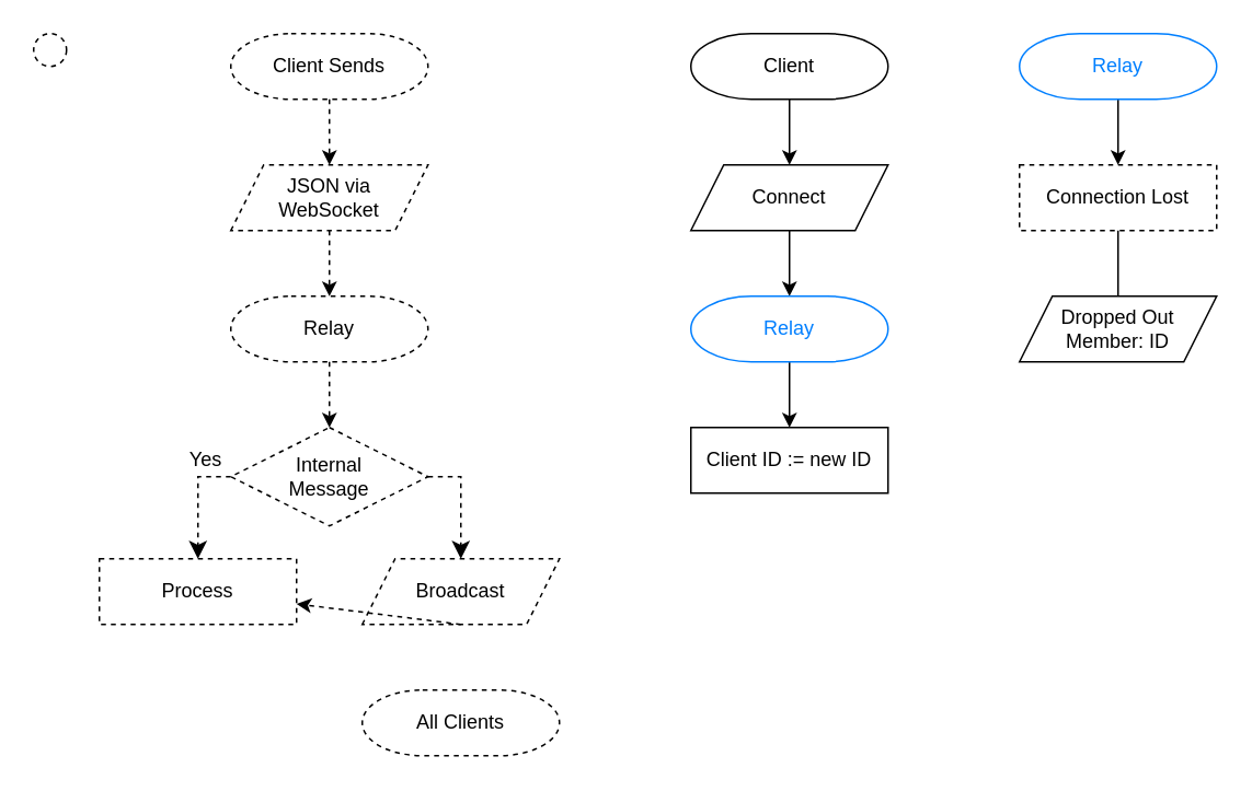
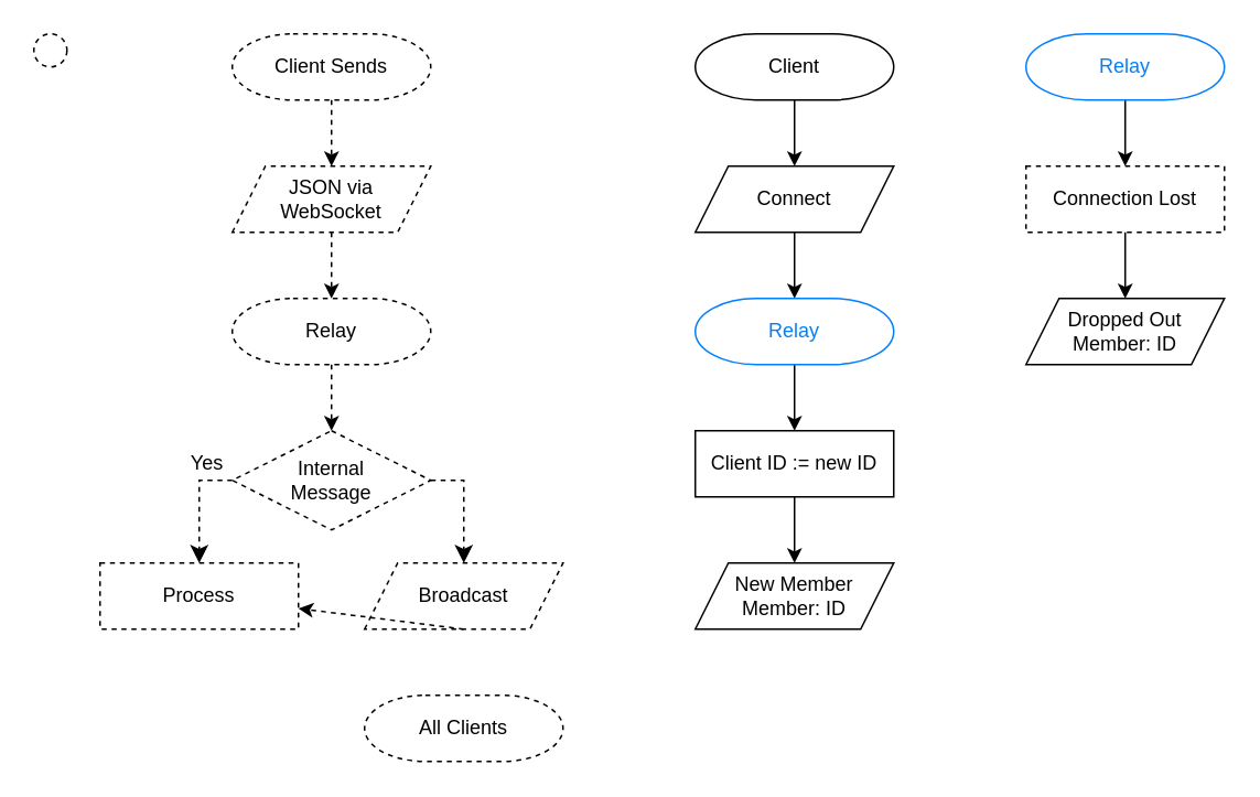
  <mxCell id="0" />
  <mxCell id="1" parent="0" />
  <mxCell id="2" style="edgeStyle=none;html=1;exitX=0.5;exitY=1;exitDx=0;exitDy=0;exitPerimeter=0;entryX=0.5;entryY=0;entryDx=0;entryDy=0;" edge="1" parent="1" source="3" target="13"><mxGeometry relative="1" as="geometry"><mxPoint x="480" y="100" as="targetPoint" /></mxGeometry></mxCell>
  <mxCell id="3" value="Client" style="strokeWidth=1;html=1;shape=mxgraph.flowchart.terminator;whiteSpace=wrap;fillColor=none;" vertex="1" parent="1"><mxGeometry x="420" y="20" width="120" height="40" as="geometry" /></mxCell>
  <mxCell id="4" value="Dropped Out&lt;br&gt;Member: ID" style="shape=parallelogram;perimeter=parallelogramPerimeter;whiteSpace=wrap;html=1;fixedSize=1;fillColor=none;" vertex="1" parent="1"><mxGeometry x="620" y="180" width="120" height="40" as="geometry" /></mxCell>
  <mxCell id="5" style="edgeStyle=none;html=1;exitX=0.5;exitY=1;exitDx=0;exitDy=0;exitPerimeter=0;entryX=0.5;entryY=0;entryDx=0;entryDy=0;" edge="1" parent="1" source="6" target="7"><mxGeometry relative="1" as="geometry" /></mxCell>
  <mxCell id="6" value="Relay" style="strokeWidth=1;html=1;shape=mxgraph.flowchart.terminator;whiteSpace=wrap;fillColor=none;strokeColor=#007FFF;fontColor=#007FFF;" vertex="1" parent="1"><mxGeometry x="620" y="20" width="120" height="40" as="geometry" /></mxCell>
  <mxCell id="7" value="Connection Lost" style="rounded=0;whiteSpace=wrap;html=1;strokeWidth=1;fillColor=none;dashed=1;" vertex="1" parent="1"><mxGeometry x="620" y="100" width="120" height="40" as="geometry" /></mxCell>
  <mxCell id="8" style="edgeStyle=none;html=1;exitX=0.5;exitY=1;exitDx=0;exitDy=0;entryX=0.5;entryY=0;entryDx=0;entryDy=0;entryPerimeter=0;" edge="1" parent="1" source="13" target="11"><mxGeometry relative="1" as="geometry"><mxPoint x="480" y="140" as="sourcePoint" /><mxPoint x="480" y="180" as="targetPoint" /></mxGeometry></mxCell>
+ <mxCell id="9" value="New Member&lt;br&gt;Member: ID" style="shape=parallelogram;perimeter=parallelogramPerimeter;whiteSpace=wrap;html=1;fixedSize=1;fillColor=none;" vertex="1" parent="1"><mxGeometry x="420" y="340" width="120" height="40" as="geometry" /></mxCell>
  <mxCell id="10" style="edgeStyle=none;html=1;exitX=0.5;exitY=1;exitDx=0;exitDy=0;exitPerimeter=0;entryX=0.5;entryY=0;entryDx=0;entryDy=0;" edge="1" parent="1" source="11" target="12"><mxGeometry relative="1" as="geometry" /></mxCell>
  <mxCell id="11" value="Relay" style="strokeWidth=1;html=1;shape=mxgraph.flowchart.terminator;whiteSpace=wrap;fillColor=none;fontColor=#007FFF;strokeColor=#007FFF;" vertex="1" parent="1"><mxGeometry x="420" y="180" width="120" height="40" as="geometry" /></mxCell>
  <mxCell id="12" value="Client ID := new ID" style="rounded=0;whiteSpace=wrap;html=1;strokeWidth=1;fillColor=none;" vertex="1" parent="1"><mxGeometry x="420" y="260" width="120" height="40" as="geometry" /></mxCell>
  <mxCell id="13" value="Connect" style="shape=parallelogram;perimeter=parallelogramPerimeter;whiteSpace=wrap;html=1;fixedSize=1;fillColor=none;" vertex="1" parent="1"><mxGeometry x="420" y="100" width="120" height="40" as="geometry" /></mxCell>
- <mxCell id="15" style="edgeStyle=none;html=1;exitX=0.5;exitY=1;exitDx=0;exitDy=0;entryX=0.5;entryY=0;entryDx=0;entryDy=0;fontColor=#007FFF;endArrow=none;" edge="1" parent="1" source="7" target="4"><mxGeometry relative="1" as="geometry"><mxPoint x="680" y="220" as="sourcePoint" /></mxGeometry></mxCell>
+ <mxCell id="14" style="edgeStyle=none;html=1;exitX=0.5;exitY=1;exitDx=0;exitDy=0;entryX=0.5;entryY=0;entryDx=0;entryDy=0;fontColor=#007FFF;" edge="1" parent="1" source="12" target="9"><mxGeometry relative="1" as="geometry"><mxPoint x="480" y="380" as="sourcePoint" /></mxGeometry></mxCell>
+ <mxCell id="15" style="edgeStyle=none;html=1;exitX=0.5;exitY=1;exitDx=0;exitDy=0;entryX=0.5;entryY=0;entryDx=0;entryDy=0;fontColor=#007FFF;" edge="1" parent="1" source="7" target="4"><mxGeometry relative="1" as="geometry"><mxPoint x="680" y="220" as="sourcePoint" /></mxGeometry></mxCell>
  <mxCell id="16" style="edgeStyle=none;html=1;exitX=0.5;exitY=1;exitDx=0;exitDy=0;entryX=0.5;entryY=0;entryDx=0;entryDy=0;entryPerimeter=0;fontColor=#007FFF;dashed=1;" edge="1" parent="1" source="17" target="19"><mxGeometry relative="1" as="geometry" /></mxCell>
  <mxCell id="17" value="JSON via&lt;br&gt;WebSocket" style="shape=parallelogram;perimeter=parallelogramPerimeter;whiteSpace=wrap;html=1;fixedSize=1;fillColor=none;dashed=1;" vertex="1" parent="1"><mxGeometry y="100" width="120" height="40" as="geometry" x="140" /></mxCell>
  <mxCell id="18" style="edgeStyle=none;html=1;exitX=0.5;exitY=1;exitDx=0;exitDy=0;exitPerimeter=0;entryX=0.5;entryY=0;entryDx=0;entryDy=0;fontColor=#007FFF;dashed=1;entryPerimeter=0;" edge="1" parent="1" source="19" target="25"><mxGeometry relative="1" as="geometry"><mxPoint x="200" y="260" as="targetPoint" /></mxGeometry></mxCell>
  <mxCell id="19" value="Relay" style="strokeWidth=1;html=1;shape=mxgraph.flowchart.terminator;whiteSpace=wrap;fillColor=none;dashed=1;" vertex="1" parent="1"><mxGeometry y="180" width="120" height="40" as="geometry" x="140" /></mxCell>
  <mxCell id="20" style="edgeStyle=none;html=1;exitX=0.5;exitY=1;exitDx=0;exitDy=0;exitPerimeter=0;entryX=0.5;entryY=0;entryDx=0;entryDy=0;dashed=1;fontColor=#007FFF;" edge="1" parent="1" source="21" target="17"><mxGeometry relative="1" as="geometry" /></mxCell>
  <mxCell id="21" value="Client Sends" style="strokeWidth=1;html=1;shape=mxgraph.flowchart.terminator;whiteSpace=wrap;fillColor=none;dashed=1;" vertex="1" parent="1"><mxGeometry y="20" width="120" height="40" as="geometry" x="140" /></mxCell>
  <mxCell id="22" style="edgeStyle=none;html=1;exitX=0.5;exitY=1;exitDx=0;exitDy=0;dashed=1;fontColor=#007FFF;" edge="1" parent="1" source="23" target="28"><mxGeometry relative="1" as="geometry" /></mxCell>
  <mxCell id="23" value="Broadcast" style="shape=parallelogram;perimeter=parallelogramPerimeter;whiteSpace=wrap;html=1;fixedSize=1;fillColor=none;dashed=1;" vertex="1" parent="1"><mxGeometry x="220" y="340" width="120" height="40" as="geometry" /></mxCell>
  <mxCell id="24" value="All Clients" style="strokeWidth=1;html=1;shape=mxgraph.flowchart.terminator;whiteSpace=wrap;fillColor=none;dashed=1;" vertex="1" parent="1"><mxGeometry x="220" y="420" width="120" height="40" as="geometry" /></mxCell>
  <mxCell id="25" value="Internal&lt;br&gt;Message" style="strokeWidth=1;html=1;shape=mxgraph.flowchart.decision;whiteSpace=wrap;dashed=1;strokeColor=default;fontColor=default;fillColor=none;" vertex="1" parent="1"><mxGeometry y="260" width="120" height="60" as="geometry" x="140" /></mxCell>
  <mxCell id="26" value="" style="verticalLabelPosition=bottom;verticalAlign=top;html=1;shape=mxgraph.flowchart.on-page_reference;rounded=0;strokeColor=default;strokeWidth=1;fontColor=#CCCC00;fillColor=none;dashed=1;" vertex="1" parent="1"><mxGeometry x="20" y="20" width="20" height="20" as="geometry" /></mxCell>
  <mxCell id="27" value="" style="edgeStyle=segmentEdgeStyle;endArrow=classic;html=1;curved=0;rounded=0;endSize=8;startSize=8;dashed=1;fontColor=#007FFF;exitX=1;exitY=0.5;exitDx=0;exitDy=0;exitPerimeter=0;entryX=0.5;entryY=0;entryDx=0;entryDy=0;" edge="1" parent="1" source="25" target="23"><mxGeometry width="50" height="50" relative="1" as="geometry"><mxPoint x="280" y="290" as="sourcePoint" /><mxPoint x="330" y="240" as="targetPoint" /></mxGeometry></mxCell>
  <mxCell id="28" value="Process" style="rounded=0;whiteSpace=wrap;html=1;strokeWidth=1;fillColor=none;dashed=1;" vertex="1" parent="1"><mxGeometry x="60" y="340" width="120" height="40" as="geometry" /></mxCell>
  <mxCell id="29" value="" style="edgeStyle=segmentEdgeStyle;endArrow=classic;html=1;curved=0;rounded=0;endSize=8;startSize=8;dashed=1;fontColor=#007FFF;exitX=0;exitY=0.5;exitDx=0;exitDy=0;exitPerimeter=0;entryX=0.5;entryY=0;entryDx=0;entryDy=0;" edge="1" parent="1" source="25" target="28"><mxGeometry width="50" height="50" relative="1" as="geometry"><mxPoint x="-40" y="290" as="sourcePoint" /><mxPoint x="20" y="340" as="targetPoint" /><Array as="points"><mxPoint x="120" y="290" /></Array></mxGeometry></mxCell>
  <mxCell id="30" value="Yes" style="text;html=1;strokeColor=none;fillColor=none;align=center;verticalAlign=middle;whiteSpace=wrap;rounded=0;strokeWidth=1;" vertex="1" parent="1"><mxGeometry x="110" y="270" width="30" height="20" as="geometry" /></mxCell>
